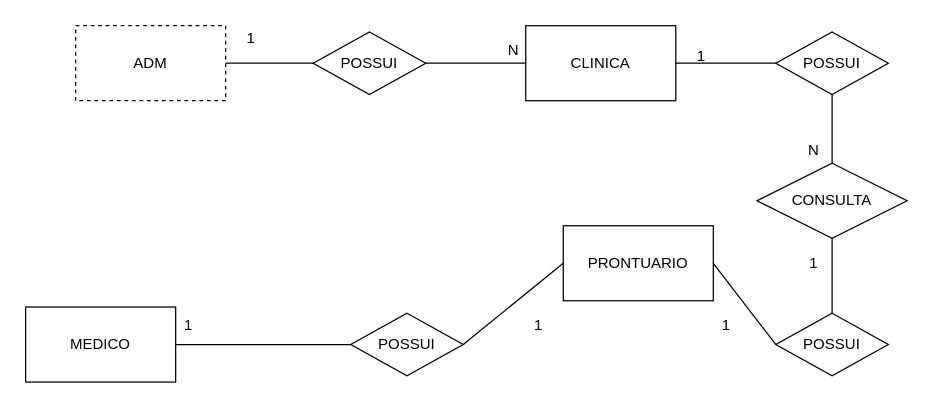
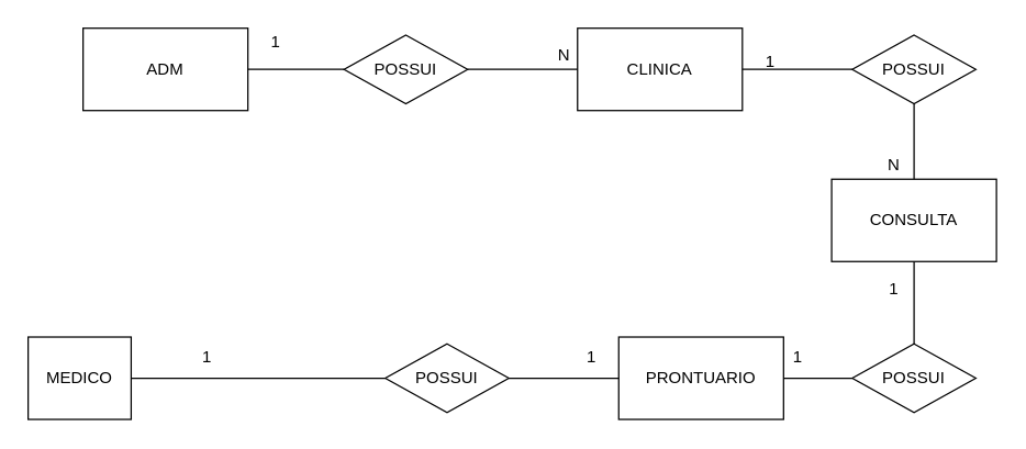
  <mxCell id="0" />
  <mxCell id="1" parent="0" />
- <mxCell id="2" value="ADM" style="rounded=0;whiteSpace=wrap;html=1;dashed=1;" vertex="1" parent="1"><mxGeometry x="60" y="20" width="120" height="60" as="geometry" /></mxCell>
+ <mxCell id="2" value="ADM" style="rounded=0;whiteSpace=wrap;html=1;" vertex="1" parent="1"><mxGeometry x="60" y="20" width="120" height="60" as="geometry" /></mxCell>
  <mxCell id="3" value="CLINICA" style="rounded=0;whiteSpace=wrap;html=1;" vertex="1" parent="1"><mxGeometry x="420" y="20" width="120" height="60" as="geometry" /></mxCell>
- <mxCell id="4" value="MEDICO" style="rounded=0;whiteSpace=wrap;html=1;" vertex="1" parent="1"><mxGeometry x="20" y="245" width="120" height="60" as="geometry" /></mxCell>
- <mxCell id="5" value="PRONTUARIO&lt;br&gt;" style="rounded=0;whiteSpace=wrap;html=1;" vertex="1" parent="1"><mxGeometry x="450" y="180" width="120" height="60" as="geometry" /></mxCell>
+ <mxCell id="4" value="MEDICO" style="rounded=0;whiteSpace=wrap;html=1;" vertex="1" parent="1"><mxGeometry x="20" y="245" width="75" height="60" as="geometry" /></mxCell>
+ <mxCell id="5" value="PRONTUARIO&lt;br&gt;" style="rounded=0;whiteSpace=wrap;html=1;" vertex="1" parent="1"><mxGeometry x="450" y="245" width="120" height="60" as="geometry" /></mxCell>
  <mxCell id="6" value="POSSUI" style="rhombus;whiteSpace=wrap;html=1;" vertex="1" parent="1"><mxGeometry x="250" y="25" width="90" height="50" as="geometry" /></mxCell>
  <mxCell id="7" value="POSSUI" style="rhombus;whiteSpace=wrap;html=1;" vertex="1" parent="1"><mxGeometry x="620" y="25" width="90" height="50" as="geometry" /></mxCell>
  <mxCell id="8" value="POSSUI" style="rhombus;whiteSpace=wrap;html=1;" vertex="1" parent="1"><mxGeometry x="280" y="250" width="90" height="50" as="geometry" /></mxCell>
  <mxCell id="9" value="1" style="text;html=1;align=center;verticalAlign=middle;resizable=0;points=[];autosize=1;" vertex="1" parent="1"><mxGeometry x="190" y="20" width="20" height="20" as="geometry" /></mxCell>
  <mxCell id="10" value="N" style="text;html=1;align=center;verticalAlign=middle;resizable=0;points=[];autosize=1;" vertex="1" parent="1"><mxGeometry x="400" y="30" width="20" height="20" as="geometry" /></mxCell>
  <mxCell id="11" value="1" style="text;html=1;align=center;verticalAlign=middle;resizable=0;points=[];autosize=1;" vertex="1" parent="1"><mxGeometry x="550" y="35" width="20" height="20" as="geometry" /></mxCell>
  <mxCell id="12" value="1" style="text;html=1;align=center;verticalAlign=middle;resizable=0;points=[];autosize=1;" vertex="1" parent="1"><mxGeometry x="420" y="250" width="20" height="20" as="geometry" /></mxCell>
  <mxCell id="13" value="1" style="text;html=1;align=center;verticalAlign=middle;resizable=0;points=[];autosize=1;" vertex="1" parent="1"><mxGeometry x="140" y="250" width="20" height="20" as="geometry" /></mxCell>
  <mxCell id="14" value="" style="endArrow=none;html=1;entryX=1;entryY=0.5;entryDx=0;entryDy=0;exitX=0;exitY=0.5;exitDx=0;exitDy=0;" edge="1" parent="1" source="6" target="2"><mxGeometry width="50" height="50" relative="1" as="geometry"><mxPoint x="60" y="440" as="sourcePoint" /><mxPoint x="110" y="390" as="targetPoint" /></mxGeometry></mxCell>
  <mxCell id="15" value="" style="endArrow=none;html=1;entryX=1;entryY=0.5;entryDx=0;entryDy=0;exitX=0;exitY=0.5;exitDx=0;exitDy=0;" edge="1" parent="1" source="3" target="6"><mxGeometry width="50" height="50" relative="1" as="geometry"><mxPoint x="270" y="70" as="sourcePoint" /><mxPoint x="200" y="70" as="targetPoint" /></mxGeometry></mxCell>
  <mxCell id="16" value="&lt;span style=&quot;color: rgba(0 , 0 , 0 , 0) ; font-family: monospace ; font-size: 0px ; background-color: rgb(248 , 249 , 250)&quot;&gt;%3CmxGraphModel%3E%3Croot%3E%3CmxCell%20id%3D%220%22%2F%3E%3CmxCell%20id%3D%221%22%20parent%3D%220%22%2F%3E%3CmxCell%20id%3D%222%22%20value%3D%22%22%20style%3D%22endArrow%3Dnone%3Bhtml%3D1%3BentryX%3D1%3BentryY%3D0.5%3BentryDx%3D0%3BentryDy%3D0%3BexitX%3D0%3BexitY%3D0.5%3BexitDx%3D0%3BexitDy%3D0%3B%22%20edge%3D%221%22%20parent%3D%221%22%3E%3CmxGeometry%20width%3D%2250%22%20height%3D%2250%22%20relative%3D%221%22%20as%3D%22geometry%22%3E%3CmxPoint%20x%3D%22580%22%20y%3D%2250%22%20as%3D%22sourcePoint%22%2F%3E%3CmxPoint%20x%3D%22500%22%20y%3D%2250%22%20as%3D%22targetPoint%22%2F%3E%3C%2FmxGeometry%3E%3C%2FmxCell%3E%3C%2Froot%3E%3C%2FmxGraphModel%3E&lt;/span&gt;&lt;span style=&quot;color: rgba(0 , 0 , 0 , 0) ; font-family: monospace ; font-size: 0px ; background-color: rgb(248 , 249 , 250)&quot;&gt;%3CmxGraphModel%3E%3Croot%3E%3CmxCell%20id%3D%220%22%2F%3E%3CmxCell%20id%3D%221%22%20parent%3D%220%22%2F%3E%3CmxCell%20id%3D%222%22%20value%3D%22%22%20style%3D%22endArrow%3Dnone%3Bhtml%3D1%3BentryX%3D1%3BentryY%3D0.5%3BentryDx%3D0%3BentryDy%3D0%3BexitX%3D0%3BexitY%3D0.5%3BexitDx%3D0%3BexitDy%3D0%3B%22%20edge%3D%221%22%20parent%3D%221%22%3E%3CmxGeometry%20width%3D%2250%22%20height%3D%2250%22%20relative%3D%221%22%20as%3D%22geometry%22%3E%3CmxPoint%20x%3D%22580%22%20y%3D%2250%22%20as%3D%22sourcePoint%22%2F%3E%3CmxPoint%20x%3D%22500%22%20y%3D%2250%22%20as%3D%22targetPoint%22%2F%3E%3C%2FmxGeometry%3E%3C%2FmxCell%3E%3C%2Froot%3E%3C%2FmxGraphModel%3&lt;/span&gt;" style="endArrow=none;html=1;entryX=1;entryY=0.5;entryDx=0;entryDy=0;exitX=0;exitY=0.5;exitDx=0;exitDy=0;" edge="1" parent="1" source="7" target="3"><mxGeometry width="50" height="50" relative="1" as="geometry"><mxPoint x="280" y="80" as="sourcePoint" /><mxPoint x="210" y="80" as="targetPoint" /></mxGeometry></mxCell>
  <mxCell id="17" value="" style="endArrow=none;html=1;entryX=1;entryY=0.5;entryDx=0;entryDy=0;exitX=0;exitY=0.5;exitDx=0;exitDy=0;" edge="1" parent="1" source="23" target="5"><mxGeometry width="50" height="50" relative="1" as="geometry"><mxPoint x="400" y="200" as="sourcePoint" /><mxPoint x="-420" y="310" as="targetPoint" /></mxGeometry></mxCell>
  <mxCell id="18" value="" style="endArrow=none;html=1;entryX=0;entryY=0.5;entryDx=0;entryDy=0;exitX=1;exitY=0.5;exitDx=0;exitDy=0;" edge="1" parent="1" source="4" target="8"><mxGeometry width="50" height="50" relative="1" as="geometry"><mxPoint x="-340" y="320" as="sourcePoint" /><mxPoint x="-410" y="320" as="targetPoint" /></mxGeometry></mxCell>
- <mxCell id="19" value="CONSULTA" style="rhombus;whiteSpace=wrap;html=1;" vertex="1" parent="1"><mxGeometry x="605" y="130" width="120" height="60" as="geometry" /></mxCell>
+ <mxCell id="19" value="CONSULTA" style="rounded=0;whiteSpace=wrap;html=1;" vertex="1" parent="1"><mxGeometry x="605" y="130" width="120" height="60" as="geometry" /></mxCell>
  <mxCell id="20" value="" style="endArrow=none;html=1;entryX=0.5;entryY=1;entryDx=0;entryDy=0;exitX=0.5;exitY=0;exitDx=0;exitDy=0;" edge="1" parent="1" source="19" target="7"><mxGeometry width="50" height="50" relative="1" as="geometry"><mxPoint x="630" y="60" as="sourcePoint" /><mxPoint x="550" y="60" as="targetPoint" /></mxGeometry></mxCell>
  <mxCell id="21" value="N" style="text;html=1;align=center;verticalAlign=middle;resizable=0;points=[];autosize=1;" vertex="1" parent="1"><mxGeometry x="640" y="110" width="20" height="20" as="geometry" /></mxCell>
  <mxCell id="22" value="1" style="text;html=1;align=center;verticalAlign=middle;resizable=0;points=[];autosize=1;" vertex="1" parent="1"><mxGeometry x="570" y="250" width="20" height="20" as="geometry" /></mxCell>
  <mxCell id="23" value="POSSUI" style="rhombus;whiteSpace=wrap;html=1;" vertex="1" parent="1"><mxGeometry x="620" y="250" width="90" height="50" as="geometry" /></mxCell>
  <mxCell id="24" value="&lt;span style=&quot;color: rgba(0 , 0 , 0 , 0) ; font-family: monospace ; font-size: 0px ; background-color: rgb(248 , 249 , 250)&quot;&gt;%3CmxGraphModel%3E%3Croot%3E%3CmxCell%20id%3D%220%22%2F%3E%3CmxCell%20id%3D%221%22%20parent%3D%220%22%2F%3E%3CmxCell%20id%3D%222%22%20value%3D%22%22%20style%3D%22endArrow%3Dnone%3Bhtml%3D1%3BentryX%3D1%3BentryY%3D0.5%3BentryDx%3D0%3BentryDy%3D0%3BexitX%3D0%3BexitY%3D0.5%3BexitDx%3D0%3BexitDy%3D0%3B%22%20edge%3D%221%22%20parent%3D%221%22%3E%3CmxGeometry%20width%3D%2250%22%20height%3D%2250%22%20relative%3D%221%22%20as%3D%22geometry%22%3E%3CmxPoint%20x%3D%22580%22%20y%3D%2250%22%20as%3D%22sourcePoint%22%2F%3E%3CmxPoint%20x%3D%22500%22%20y%3D%2250%22%20as%3D%22targetPoint%22%2F%3E%3C%2FmxGeometry%3E%3C%2FmxCell%3E%3C%2Froot%3E%3C%2FmxGraphModel%3E&lt;/span&gt;&lt;span style=&quot;color: rgba(0 , 0 , 0 , 0) ; font-family: monospace ; font-size: 0px ; background-color: rgb(248 , 249 , 250)&quot;&gt;%3CmxGraphModel%3E%3Croot%3E%3CmxCell%20id%3D%220%22%2F%3E%3CmxCell%20id%3D%221%22%20parent%3D%220%22%2F%3E%3CmxCell%20id%3D%222%22%20value%3D%22%22%20style%3D%22endArrow%3Dnone%3Bhtml%3D1%3BentryX%3D1%3BentryY%3D0.5%3BentryDx%3D0%3BentryDy%3D0%3BexitX%3D0%3BexitY%3D0.5%3BexitDx%3D0%3BexitDy%3D0%3B%22%20edge%3D%221%22%20parent%3D%221%22%3E%3CmxGeometry%20width%3D%2250%22%20height%3D%2250%22%20relative%3D%221%22%20as%3D%22geometry%22%3E%3CmxPoint%20x%3D%22580%22%20y%3D%2250%22%20as%3D%22sourcePoint%22%2F%3E%3CmxPoint%20x%3D%22500%22%20y%3D%2250%22%20as%3D%22targetPoint%22%2F%3E%3C%2FmxGeometry%3E%3C%2FmxCell%3E%3C%2Froot%3E%3C%2FmxGraphModel%3&lt;/span&gt;" style="endArrow=none;html=1;entryX=0;entryY=0.5;entryDx=0;entryDy=0;exitX=1;exitY=0.5;exitDx=0;exitDy=0;" edge="1" parent="1" source="8" target="5"><mxGeometry width="50" height="50" relative="1" as="geometry"><mxPoint x="630" y="60" as="sourcePoint" /><mxPoint x="550" y="60" as="targetPoint" /></mxGeometry></mxCell>
  <mxCell id="25" value="&lt;span style=&quot;color: rgba(0 , 0 , 0 , 0) ; font-family: monospace ; font-size: 0px ; background-color: rgb(248 , 249 , 250)&quot;&gt;%3CmxGraphModel%3E%3Croot%3E%3CmxCell%20id%3D%220%22%2F%3E%3CmxCell%20id%3D%221%22%20parent%3D%220%22%2F%3E%3CmxCell%20id%3D%222%22%20value%3D%22%22%20style%3D%22endArrow%3Dnone%3Bhtml%3D1%3BentryX%3D1%3BentryY%3D0.5%3BentryDx%3D0%3BentryDy%3D0%3BexitX%3D0%3BexitY%3D0.5%3BexitDx%3D0%3BexitDy%3D0%3B%22%20edge%3D%221%22%20parent%3D%221%22%3E%3CmxGeometry%20width%3D%2250%22%20height%3D%2250%22%20relative%3D%221%22%20as%3D%22geometry%22%3E%3CmxPoint%20x%3D%22580%22%20y%3D%2250%22%20as%3D%22sourcePoint%22%2F%3E%3CmxPoint%20x%3D%22500%22%20y%3D%2250%22%20as%3D%22targetPoint%22%2F%3E%3C%2FmxGeometry%3E%3C%2FmxCell%3E%3C%2Froot%3E%3C%2FmxGraphModel%3E&lt;/span&gt;&lt;span style=&quot;color: rgba(0 , 0 , 0 , 0) ; font-family: monospace ; font-size: 0px ; background-color: rgb(248 , 249 , 250)&quot;&gt;%3CmxGraphModel%3E%3Croot%3E%3CmxCell%20id%3D%220%22%2F%3E%3CmxCell%20id%3D%221%22%20parent%3D%220%22%2F%3E%3CmxCell%20id%3D%222%22%20value%3D%22%22%20style%3D%22endArrow%3Dnone%3Bhtml%3D1%3BentryX%3D1%3BentryY%3D0.5%3BentryDx%3D0%3BentryDy%3D0%3BexitX%3D0%3BexitY%3D0.5%3BexitDx%3D0%3BexitDy%3D0%3B%22%20edge%3D%221%22%20parent%3D%221%22%3E%3CmxGeometry%20width%3D%2250%22%20height%3D%2250%22%20relative%3D%221%22%20as%3D%22geometry%22%3E%3CmxPoint%20x%3D%22580%22%20y%3D%2250%22%20as%3D%22sourcePoint%22%2F%3E%3CmxPoint%20x%3D%22500%22%20y%3D%2250%22%20as%3D%22targetPoint%22%2F%3E%3C%2FmxGeometry%3E%3C%2FmxCell%3E%3C%2Froot%3E%3C%2FmxGraphModel%3&lt;/span&gt;" style="endArrow=none;html=1;entryX=0.5;entryY=0;entryDx=0;entryDy=0;exitX=0.5;exitY=1;exitDx=0;exitDy=0;" edge="1" parent="1" source="19" target="23"><mxGeometry width="50" height="50" relative="1" as="geometry"><mxPoint x="640" y="70" as="sourcePoint" /><mxPoint x="560" y="70" as="targetPoint" /></mxGeometry></mxCell>
  <mxCell id="26" value="1" style="text;html=1;align=center;verticalAlign=middle;resizable=0;points=[];autosize=1;" vertex="1" parent="1"><mxGeometry x="640" y="200" width="20" height="20" as="geometry" /></mxCell>
